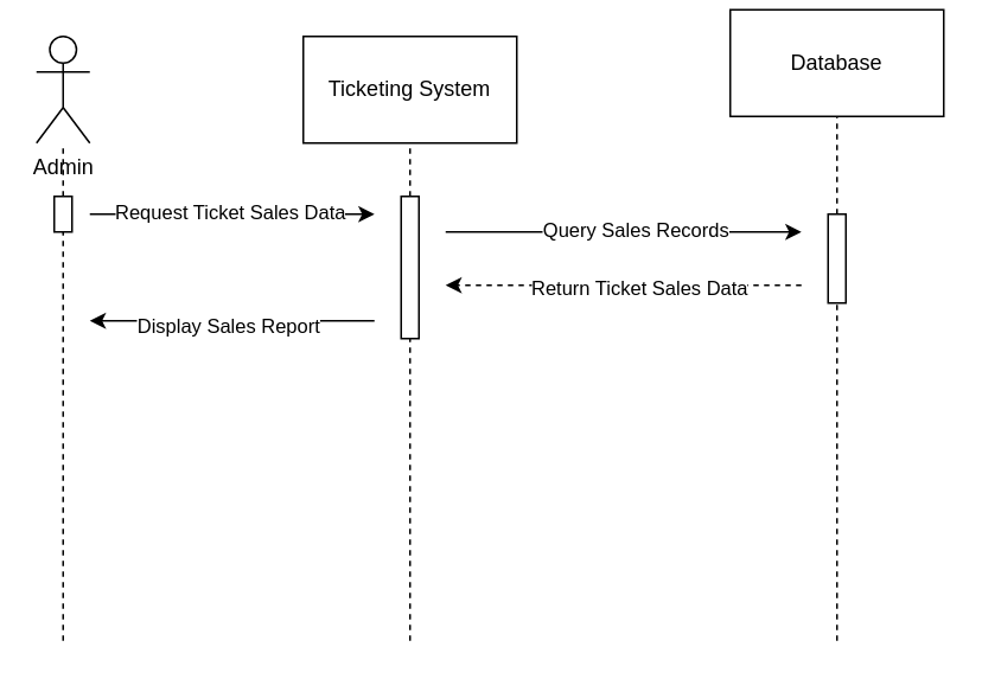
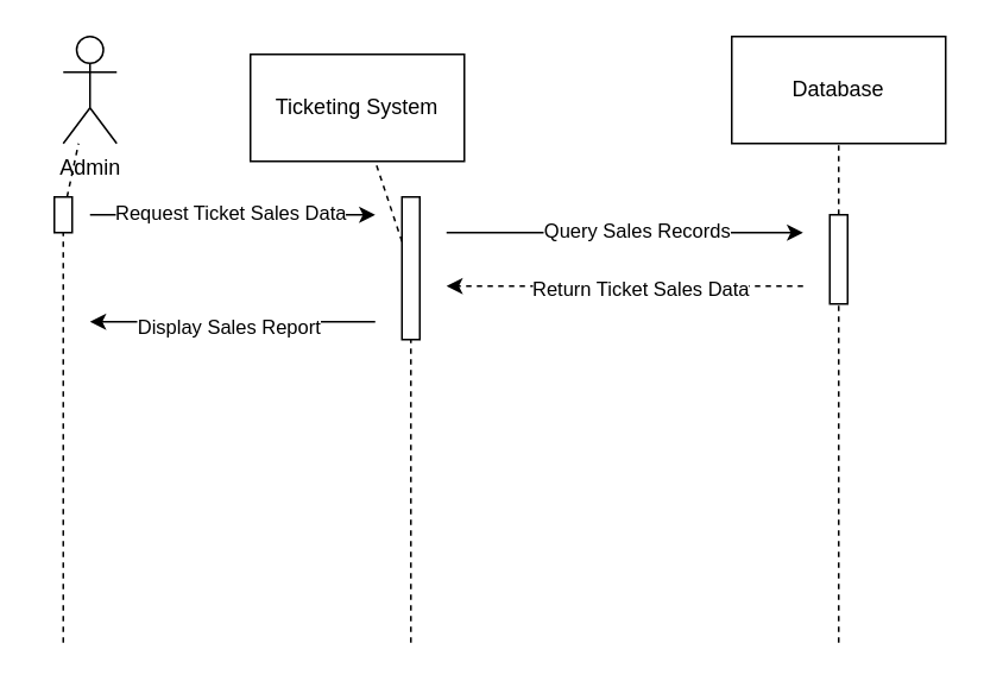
  <mxCell id="0" />
  <mxCell id="1" parent="0" />
- <mxCell id="2" value="Admin" style="shape=umlActor;verticalLabelPosition=bottom;verticalAlign=top;html=1;outlineConnect=0;" vertex="1" parent="1"><mxGeometry x="20" y="20" width="30" height="60" as="geometry" /></mxCell>
- <mxCell id="3" value="Ticketing System" style="rounded=0;whiteSpace=wrap;html=1;" vertex="1" parent="1"><mxGeometry x="170" y="20" width="120" height="60" as="geometry" /></mxCell>
- <mxCell id="4" value="Database" style="rounded=0;whiteSpace=wrap;html=1;" vertex="1" parent="1"><mxGeometry x="410" y="5" width="120" height="60" as="geometry" /></mxCell>
+ <mxCell id="2" value="Admin" style="shape=umlActor;verticalLabelPosition=bottom;verticalAlign=top;html=1;outlineConnect=0;" vertex="1" parent="1"><mxGeometry x="35" y="20" width="30" height="60" as="geometry" /></mxCell>
+ <mxCell id="3" value="Ticketing System" style="rounded=0;whiteSpace=wrap;html=1;" vertex="1" parent="1"><mxGeometry x="140" y="30" width="120" height="60" as="geometry" /></mxCell>
+ <mxCell id="4" value="Database" style="rounded=0;whiteSpace=wrap;html=1;" vertex="1" parent="1"><mxGeometry x="410" y="20" width="120" height="60" as="geometry" /></mxCell>
  <mxCell id="5" value="" style="endArrow=none;dashed=1;html=1;rounded=0;" edge="1" parent="1" source="19" target="2"><mxGeometry width="50" height="50" relative="1" as="geometry"><mxPoint x="35" y="360" as="sourcePoint" /><mxPoint x="50" y="120" as="targetPoint" /></mxGeometry></mxCell>
  <mxCell id="6" value="" style="endArrow=none;dashed=1;html=1;rounded=0;" edge="1" parent="1" source="21" target="4"><mxGeometry width="50" height="50" relative="1" as="geometry"><mxPoint x="470" y="360" as="sourcePoint" /><mxPoint x="360" y="280" as="targetPoint" /></mxGeometry></mxCell>
  <mxCell id="7" value="" style="endArrow=none;dashed=1;html=1;rounded=0;" edge="1" parent="1" source="17" target="3"><mxGeometry width="50" height="50" relative="1" as="geometry"><mxPoint x="230" y="360" as="sourcePoint" /><mxPoint x="360" y="280" as="targetPoint" /></mxGeometry></mxCell>
  <mxCell id="8" value="" style="endArrow=classic;html=1;rounded=0;" edge="1" parent="1"><mxGeometry width="50" height="50" relative="1" as="geometry"><mxPoint x="50" y="120" as="sourcePoint" /><mxPoint x="210" y="120" as="targetPoint" /></mxGeometry></mxCell>
  <mxCell id="9" value="Request Ticket Sales Data" style="edgeLabel;html=1;align=center;verticalAlign=middle;resizable=0;points=[];" vertex="1" connectable="0" parent="8"><mxGeometry x="-0.02" y="2" relative="1" as="geometry"><mxPoint as="offset" /></mxGeometry></mxCell>
  <mxCell id="10" value="" style="endArrow=classic;html=1;rounded=0;" edge="1" parent="1"><mxGeometry width="50" height="50" relative="1" as="geometry"><mxPoint x="250" y="130" as="sourcePoint" /><mxPoint x="450" y="130" as="targetPoint" /></mxGeometry></mxCell>
  <mxCell id="11" value="Query Sales Records" style="edgeLabel;html=1;align=center;verticalAlign=middle;resizable=0;points=[];" vertex="1" connectable="0" parent="10"><mxGeometry x="0.059" y="2" relative="1" as="geometry"><mxPoint as="offset" /></mxGeometry></mxCell>
  <mxCell id="12" value="" style="endArrow=classic;html=1;rounded=0;dashed=1;" edge="1" parent="1"><mxGeometry width="50" height="50" relative="1" as="geometry"><mxPoint x="450" y="160" as="sourcePoint" /><mxPoint x="250" y="160" as="targetPoint" /></mxGeometry></mxCell>
  <mxCell id="13" value="Return Ticket Sales Data" style="edgeLabel;html=1;align=center;verticalAlign=middle;resizable=0;points=[];" vertex="1" connectable="0" parent="12"><mxGeometry x="-0.076" y="1" relative="1" as="geometry"><mxPoint as="offset" /></mxGeometry></mxCell>
  <mxCell id="14" value="" style="endArrow=classic;html=1;rounded=0;" edge="1" parent="1"><mxGeometry width="50" height="50" relative="1" as="geometry"><mxPoint x="210" y="180" as="sourcePoint" /><mxPoint x="50" y="180" as="targetPoint" /></mxGeometry></mxCell>
  <mxCell id="15" value="Display Sales Report" style="edgeLabel;html=1;align=center;verticalAlign=middle;resizable=0;points=[];" vertex="1" connectable="0" parent="14"><mxGeometry x="0.034" y="2" relative="1" as="geometry"><mxPoint as="offset" /></mxGeometry></mxCell>
  <mxCell id="16" value="" style="endArrow=none;dashed=1;html=1;rounded=0;" edge="1" parent="1" target="17"><mxGeometry width="50" height="50" relative="1" as="geometry"><mxPoint x="230" y="360" as="sourcePoint" /><mxPoint x="230" y="80" as="targetPoint" /></mxGeometry></mxCell>
  <mxCell id="17" value="" style="rounded=0;whiteSpace=wrap;html=1;" vertex="1" parent="1"><mxGeometry x="225" y="110" width="10" height="80" as="geometry" /></mxCell>
  <mxCell id="18" value="" style="endArrow=none;dashed=1;html=1;rounded=0;" edge="1" parent="1" target="19"><mxGeometry width="50" height="50" relative="1" as="geometry"><mxPoint x="35" y="360" as="sourcePoint" /><mxPoint x="35" y="80" as="targetPoint" /></mxGeometry></mxCell>
  <mxCell id="19" value="" style="rounded=0;whiteSpace=wrap;html=1;" vertex="1" parent="1"><mxGeometry x="30" y="110" width="10" height="20" as="geometry" /></mxCell>
  <mxCell id="20" value="" style="endArrow=none;dashed=1;html=1;rounded=0;" edge="1" parent="1" target="21"><mxGeometry width="50" height="50" relative="1" as="geometry"><mxPoint x="470" y="360" as="sourcePoint" /><mxPoint x="470" y="80" as="targetPoint" /></mxGeometry></mxCell>
  <mxCell id="21" value="" style="rounded=0;whiteSpace=wrap;html=1;" vertex="1" parent="1"><mxGeometry x="465" y="120" width="10" height="50" as="geometry" /></mxCell>
